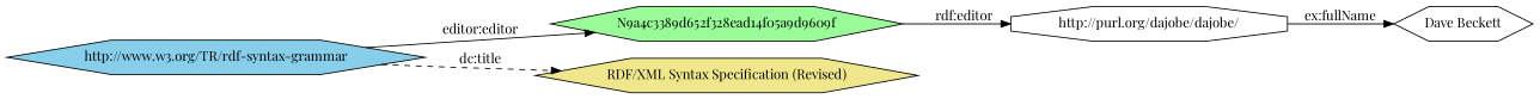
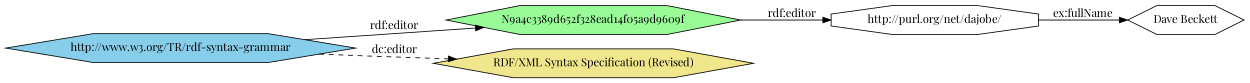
  digraph {
    fontname="Playfair Display"
    fontsize=10
    rankdir=LR
    node [fillcolor=white fontname="Playfair Display" shape=hexagon style=filled]
    edge [fontname="Playfair Display" style=solid]
    n1 [fillcolor=skyblue label="http://www.w3.org/TR/rdf-syntax-grammar"]
    N9a4c3389d652f328ead14f05a9d9609f [fillcolor=palegreen]
    n3 [fillcolor=khaki label="RDF/XML Syntax Specification (Revised)"]
-   n4 [label="http://purl.org/dajobe/dajobe/" shape=octagon]
+   n4 [label="http://purl.org/net/dajobe/" shape=octagon]
    n5 [label="Dave Beckett"]
-   n1 -> N9a4c3389d652f328ead14f05a9d9609f [label="editor:editor"]
-   n1 -> n3 [label="dc:title" style=dashed]
+   n1 -> N9a4c3389d652f328ead14f05a9d9609f [label="rdf:editor"]
+   n1 -> n3 [label="dc:editor" style=dashed]
    N9a4c3389d652f328ead14f05a9d9609f -> n4 [label="rdf:editor"]
    n4 -> n5 [label="ex:fullName"]
  }
